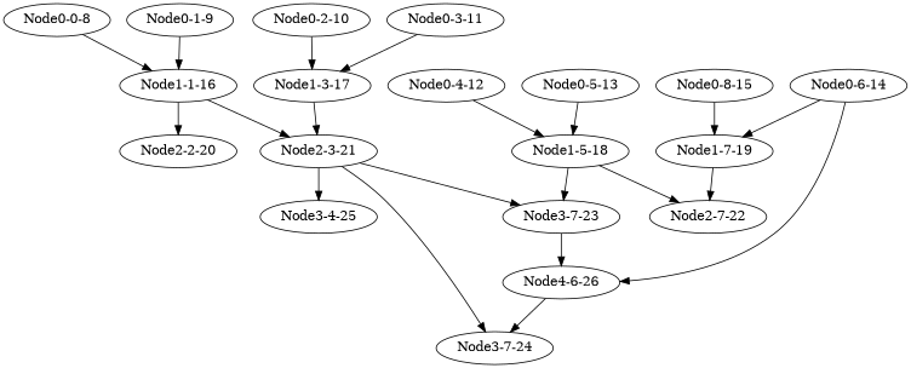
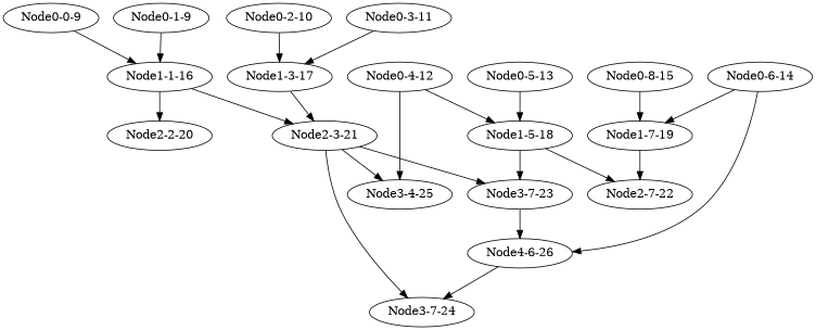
  digraph {
-   "Node0-0-8"
+   "Node0-0-8" [label="Node0-0-9"]
    "Node1-1-16"
    "Node2-2-20"
    "Node2-3-21"
    "Node0-1-9"
    "Node3-4-25"
    n7 [label="Node3-7-23"]
    "Node3-7-24"
    "Node0-2-10"
    "Node1-3-17"
    "Node0-3-11"
    "Node4-6-26"
    "Node0-4-12"
    "Node1-5-18"
    "Node2-7-22"
    "Node0-5-13"
    "Node0-6-14"
    "Node1-7-19"
    n19 [label="Node0-8-15"]
    "Node0-0-8" -> "Node1-1-16"
    "Node1-1-16" -> "Node2-2-20"
    "Node1-1-16" -> "Node2-3-21"
    "Node2-3-21" -> "Node3-4-25"
    "Node2-3-21" -> n7
    "Node2-3-21" -> "Node3-7-24"
    "Node0-1-9" -> "Node1-1-16"
    n7 -> "Node4-6-26"
    "Node0-2-10" -> "Node1-3-17"
    "Node1-3-17" -> "Node2-3-21"
    "Node0-3-11" -> "Node1-3-17"
    "Node4-6-26" -> "Node3-7-24"
+   "Node0-4-12" -> "Node3-4-25"
    "Node0-4-12" -> "Node1-5-18"
    "Node1-5-18" -> n7
    "Node1-5-18" -> "Node2-7-22"
    "Node0-5-13" -> "Node1-5-18"
    "Node0-6-14" -> "Node4-6-26"
    "Node0-6-14" -> "Node1-7-19"
    "Node1-7-19" -> "Node2-7-22"
    n19 -> "Node1-7-19"
  }
